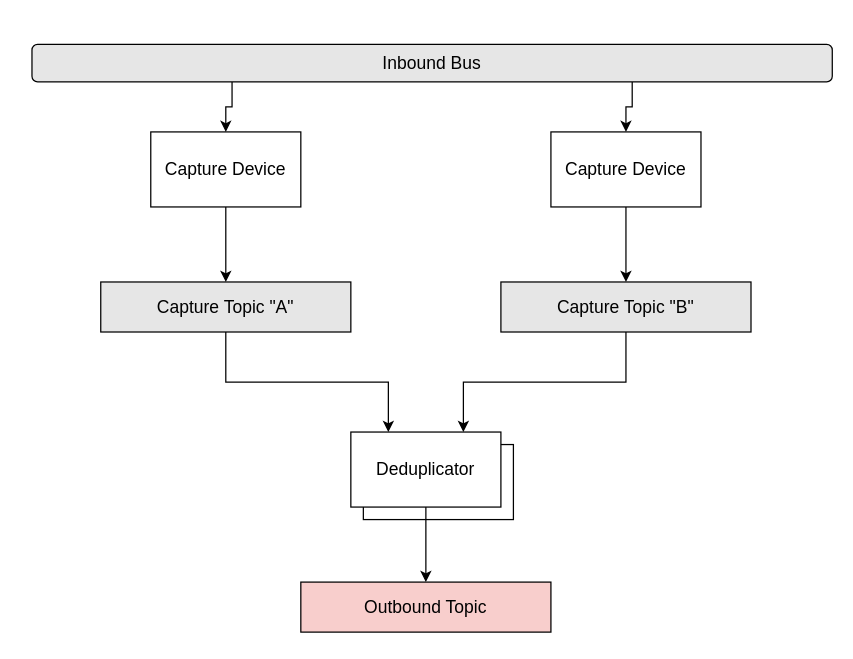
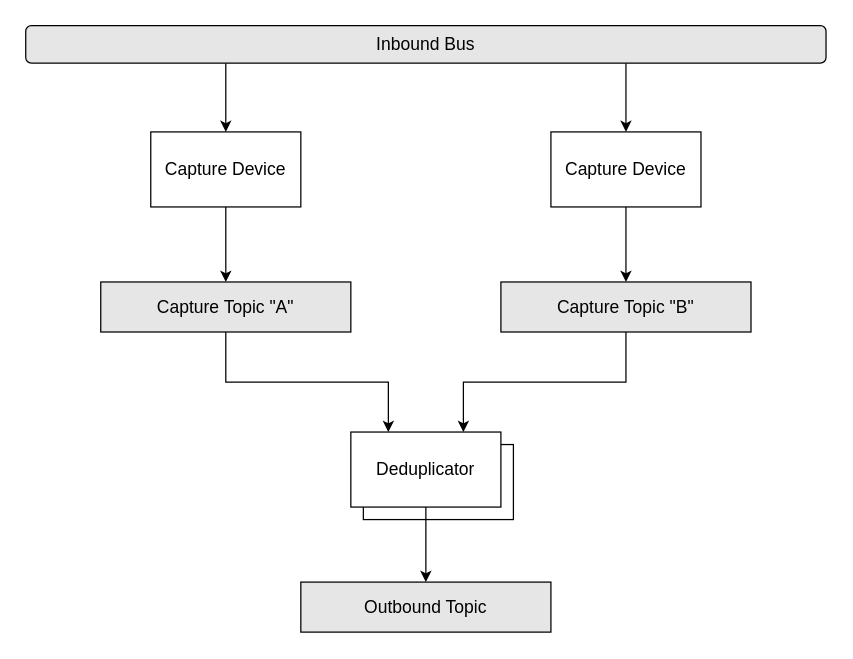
  <mxCell id="0" />
  <mxCell id="1" parent="0" />
  <mxCell id="2" style="edgeStyle=orthogonalEdgeStyle;rounded=0;orthogonalLoop=1;jettySize=auto;html=1;exitX=0.5;exitY=1;exitDx=0;exitDy=0;fontSize=10;entryX=0.5;entryY=0;entryDx=0;entryDy=0;" parent="1" source="3" target="10" edge="1"><mxGeometry relative="1" as="geometry"><mxPoint x="180" y="225" as="targetPoint" /></mxGeometry></mxCell>
  <mxCell id="3" value="Capture Device" style="rounded=0;whiteSpace=wrap;html=1;fontSize=14;" parent="1" vertex="1"><mxGeometry x="120" y="105" width="120" height="60" as="geometry" /></mxCell>
  <mxCell id="4" style="edgeStyle=orthogonalEdgeStyle;rounded=0;orthogonalLoop=1;jettySize=auto;html=1;exitX=0.25;exitY=1;exitDx=0;exitDy=0;fontSize=14;" parent="1" source="6" target="3" edge="1"><mxGeometry relative="1" as="geometry" /></mxCell>
  <mxCell id="5" style="edgeStyle=orthogonalEdgeStyle;rounded=0;orthogonalLoop=1;jettySize=auto;html=1;exitX=0.75;exitY=1;exitDx=0;exitDy=0;entryX=0.5;entryY=0;entryDx=0;entryDy=0;fontSize=14;" parent="1" source="6" target="8" edge="1"><mxGeometry relative="1" as="geometry" /></mxCell>
- <mxCell id="6" value="Inbound Bus" style="rounded=1;whiteSpace=wrap;html=1;fontSize=14;labelBackgroundColor=none;fillColor=#E6E6E6;gradientColor=none;" parent="1" vertex="1"><mxGeometry x="25" y="35" width="640" height="30" as="geometry" /></mxCell>
+ <mxCell id="6" value="Inbound Bus" style="rounded=1;whiteSpace=wrap;html=1;fontSize=14;labelBackgroundColor=none;fillColor=#E6E6E6;gradientColor=none;" parent="1" vertex="1"><mxGeometry x="20" y="20" width="640" height="30" as="geometry" /></mxCell>
  <mxCell id="7" style="edgeStyle=orthogonalEdgeStyle;rounded=0;orthogonalLoop=1;jettySize=auto;html=1;exitX=0.5;exitY=1;exitDx=0;exitDy=0;entryX=0.5;entryY=0;entryDx=0;entryDy=0;fontSize=10;" parent="1" source="8" target="9" edge="1"><mxGeometry relative="1" as="geometry"><mxPoint x="500" y="225" as="targetPoint" /></mxGeometry></mxCell>
  <mxCell id="8" value="Capture Device" style="rounded=0;whiteSpace=wrap;html=1;fontSize=14;" parent="1" vertex="1"><mxGeometry x="440" y="105" width="120" height="60" as="geometry" /></mxCell>
  <mxCell id="9" value="&lt;div&gt;Capture Topic &quot;B&quot;&lt;/div&gt;" style="rounded=0;whiteSpace=wrap;html=1;fontSize=14;fillColor=#E6E6E6;" parent="1" vertex="1"><mxGeometry x="400" y="225" width="200" height="40" as="geometry" /></mxCell>
  <mxCell id="10" value="&lt;div&gt;Capture Topic &quot;A&quot;&lt;/div&gt;" style="rounded=0;whiteSpace=wrap;html=1;fontSize=14;fillColor=#E6E6E6;" parent="1" vertex="1"><mxGeometry x="80" y="225" width="200" height="40" as="geometry" /></mxCell>
  <mxCell id="11" value="Deduplicator" style="rounded=0;whiteSpace=wrap;html=1;fontSize=14;" parent="1" vertex="1"><mxGeometry x="290" y="355" width="120" height="60" as="geometry" /></mxCell>
  <mxCell id="12" style="edgeStyle=orthogonalEdgeStyle;rounded=0;orthogonalLoop=1;jettySize=auto;html=1;entryX=0.5;entryY=0;entryDx=0;entryDy=0;fontSize=10;" parent="1" source="13" target="14" edge="1"><mxGeometry relative="1" as="geometry"><mxPoint x="340" y="545" as="targetPoint" /></mxGeometry></mxCell>
  <mxCell id="13" value="Deduplicator" style="rounded=0;whiteSpace=wrap;html=1;fontSize=14;" parent="1" vertex="1"><mxGeometry x="280" y="345" width="120" height="60" as="geometry" /></mxCell>
- <mxCell id="14" value="Outbound Topic" style="rounded=0;whiteSpace=wrap;html=1;fontSize=14;fillColor=#f8cecc;" parent="1" vertex="1"><mxGeometry x="240" y="465" width="200" height="40" as="geometry" /></mxCell>
+ <mxCell id="14" value="Outbound Topic" style="rounded=0;whiteSpace=wrap;html=1;fontSize=14;fillColor=#E6E6E6;" parent="1" vertex="1"><mxGeometry x="240" y="465" width="200" height="40" as="geometry" /></mxCell>
  <mxCell id="15" style="edgeStyle=orthogonalEdgeStyle;rounded=0;orthogonalLoop=1;jettySize=auto;html=1;exitX=0.5;exitY=1;exitDx=0;exitDy=0;entryX=0.25;entryY=0;entryDx=0;entryDy=0;fontSize=10;" parent="1" source="10" target="13" edge="1"><mxGeometry relative="1" as="geometry"><mxPoint x="180" y="305" as="sourcePoint" /></mxGeometry></mxCell>
  <mxCell id="16" style="edgeStyle=orthogonalEdgeStyle;rounded=0;orthogonalLoop=1;jettySize=auto;html=1;exitX=0.5;exitY=1;exitDx=0;exitDy=0;entryX=0.75;entryY=0;entryDx=0;entryDy=0;fontSize=10;" parent="1" source="9" target="13" edge="1"><mxGeometry relative="1" as="geometry"><mxPoint x="500" y="305" as="sourcePoint" /></mxGeometry></mxCell>
